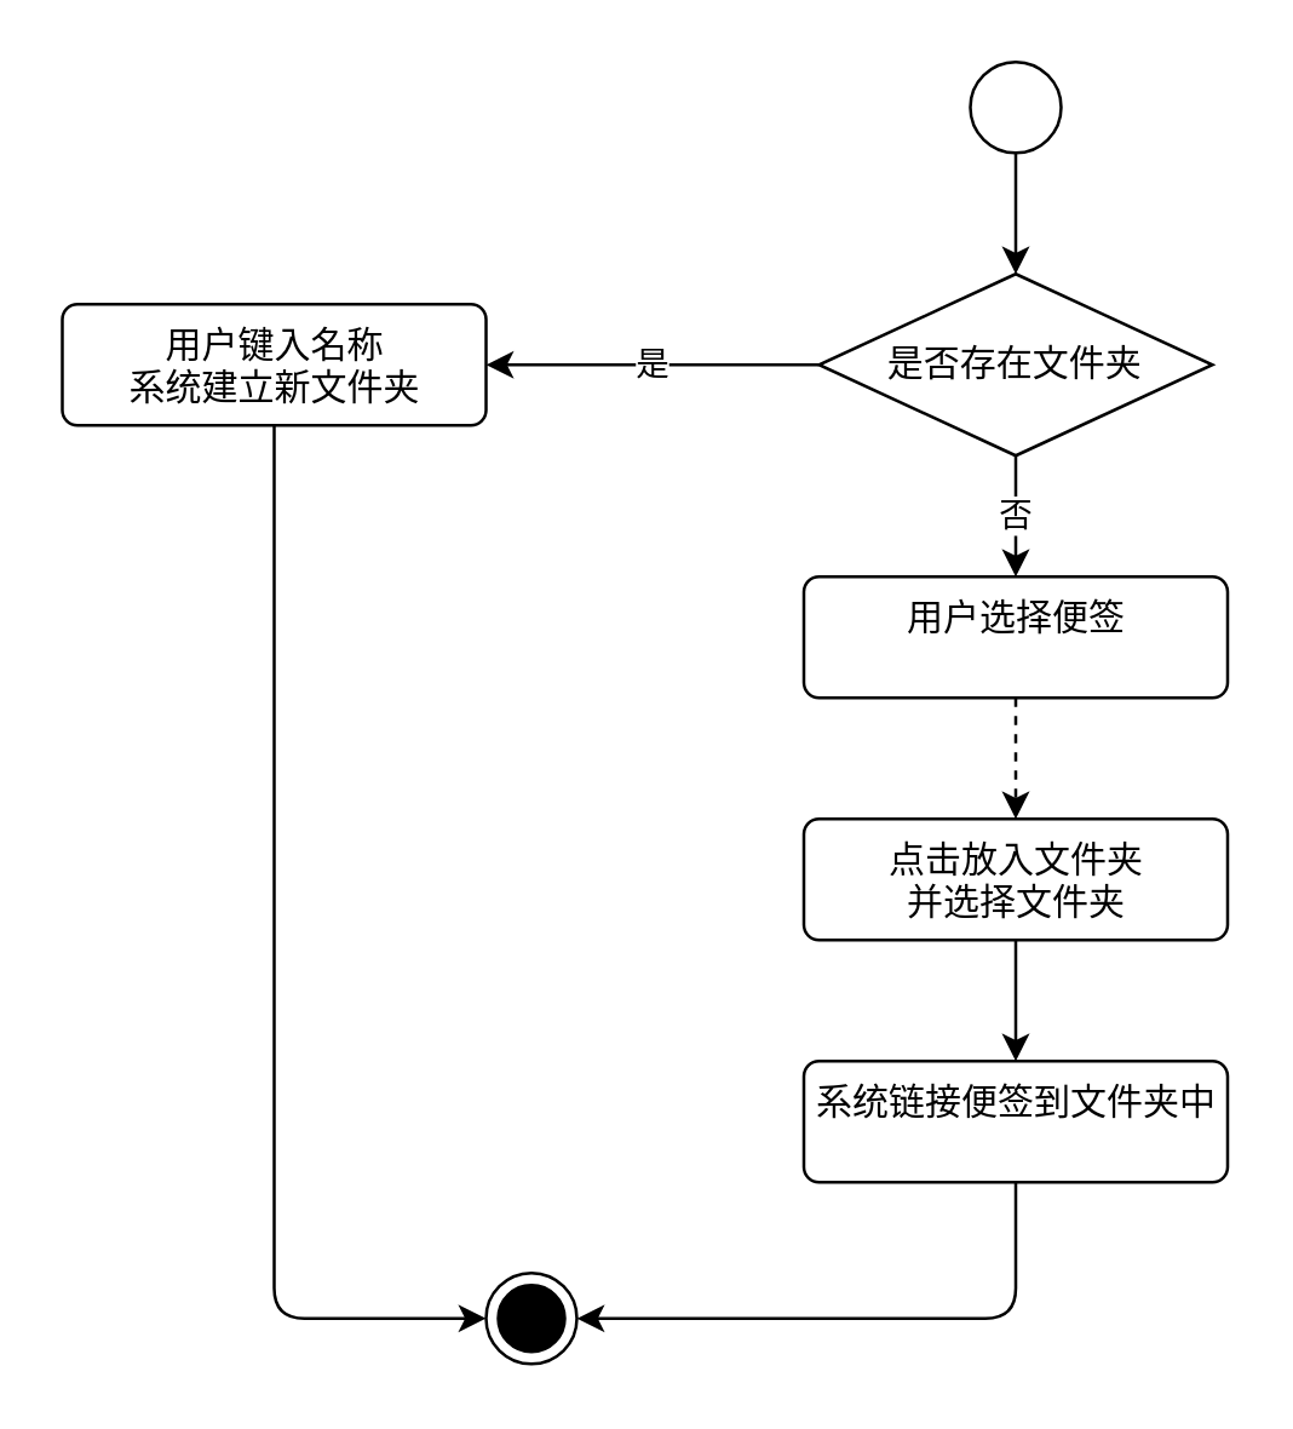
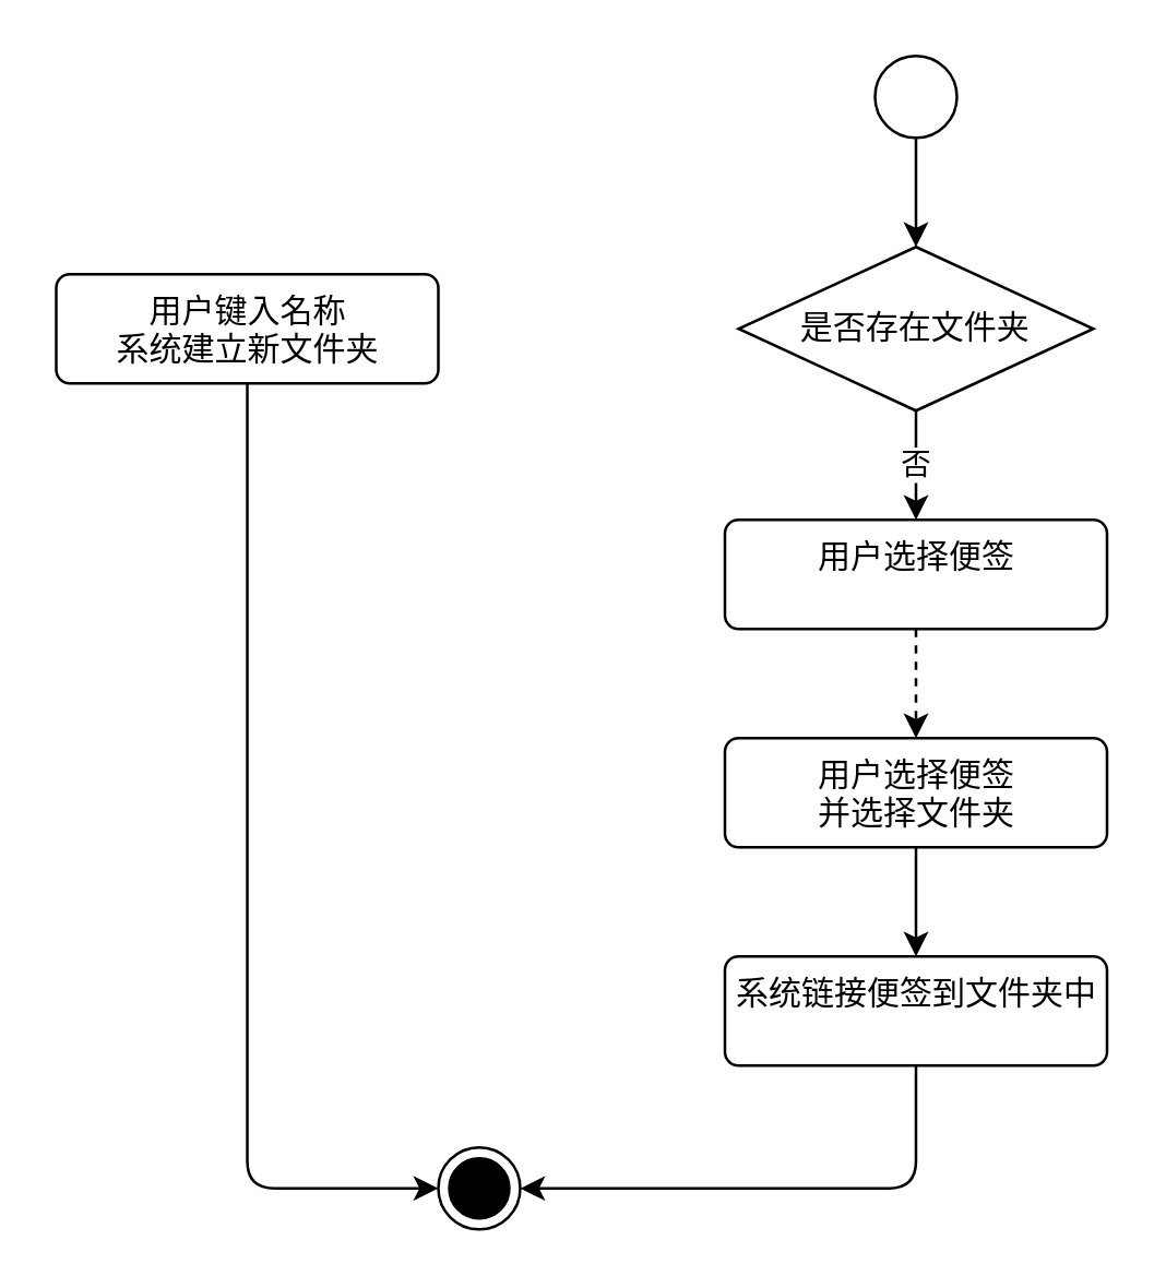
  <mxCell id="0" />
  <mxCell id="1" parent="0" />
  <mxCell id="2" value="" style="edgeStyle=none;html=1;" edge="1" parent="1" source="3" target="6"><mxGeometry relative="1" as="geometry" /></mxCell>
  <mxCell id="3" value="" style="ellipse;fillColor=#ffffff;strokeColor=#000000;" vertex="1" parent="1"><mxGeometry x="320" y="20" width="30" height="30" as="geometry" /></mxCell>
- <mxCell id="4" value="是" style="edgeStyle=none;html=1;" edge="1" parent="1" source="6" target="8"><mxGeometry relative="1" as="geometry" /></mxCell>
  <mxCell id="5" value="否" style="edgeStyle=none;html=1;" edge="1" parent="1" source="6" target="10"><mxGeometry relative="1" as="geometry" /></mxCell>
  <mxCell id="6" value="是否存在文件夹" style="rhombus;whiteSpace=wrap;html=1;" vertex="1" parent="1"><mxGeometry x="270" y="90" width="130" height="60" as="geometry" /></mxCell>
  <mxCell id="7" style="edgeStyle=none;html=1;exitX=0.5;exitY=1;exitDx=0;exitDy=0;entryX=0;entryY=0.5;entryDx=0;entryDy=0;" edge="1" parent="1" source="8" target="15"><mxGeometry relative="1" as="geometry"><Array as="points"><mxPoint x="90" y="435" /></Array></mxGeometry></mxCell>
  <mxCell id="8" value="用户键入名称&lt;br&gt;系统建立新文件夹" style="html=1;align=center;verticalAlign=top;rounded=1;absoluteArcSize=1;arcSize=10;dashed=0;" vertex="1" parent="1"><mxGeometry x="20" y="100" width="140" height="40" as="geometry" /></mxCell>
  <mxCell id="9" value="" style="edgeStyle=none;html=1;dashed=1;" edge="1" parent="1" source="10" target="12"><mxGeometry relative="1" as="geometry" /></mxCell>
  <mxCell id="10" value="用户选择便签" style="html=1;align=center;verticalAlign=top;rounded=1;absoluteArcSize=1;arcSize=10;dashed=0;" vertex="1" parent="1"><mxGeometry x="265" y="190" width="140" height="40" as="geometry" /></mxCell>
  <mxCell id="11" value="" style="edgeStyle=none;html=1;" edge="1" parent="1" source="12" target="14"><mxGeometry relative="1" as="geometry" /></mxCell>
- <mxCell id="12" value="点击放入文件夹&lt;br&gt;并选择文件夹" style="html=1;align=center;verticalAlign=top;rounded=1;absoluteArcSize=1;arcSize=10;dashed=0;" vertex="1" parent="1"><mxGeometry x="265" y="270" width="140" height="40" as="geometry" /></mxCell>
+ <mxCell id="12" value="用户选择便签&lt;br&gt;并选择文件夹" style="html=1;align=center;verticalAlign=top;rounded=1;absoluteArcSize=1;arcSize=10;dashed=0;" vertex="1" parent="1"><mxGeometry x="265" y="270" width="140" height="40" as="geometry" /></mxCell>
  <mxCell id="13" style="edgeStyle=none;html=1;exitX=0.5;exitY=1;exitDx=0;exitDy=0;entryX=1;entryY=0.5;entryDx=0;entryDy=0;" edge="1" parent="1" source="14" target="15"><mxGeometry relative="1" as="geometry"><Array as="points"><mxPoint x="335" y="435" /></Array></mxGeometry></mxCell>
  <mxCell id="14" value="系统链接便签到文件夹中" style="html=1;align=center;verticalAlign=top;rounded=1;absoluteArcSize=1;arcSize=10;dashed=0;" vertex="1" parent="1"><mxGeometry x="265" y="350" width="140" height="40" as="geometry" /></mxCell>
  <mxCell id="15" value="" style="ellipse;html=1;shape=endState;fillColor=#000000;strokeColor=#000000;" vertex="1" parent="1"><mxGeometry x="160" y="420" width="30" height="30" as="geometry" /></mxCell>
